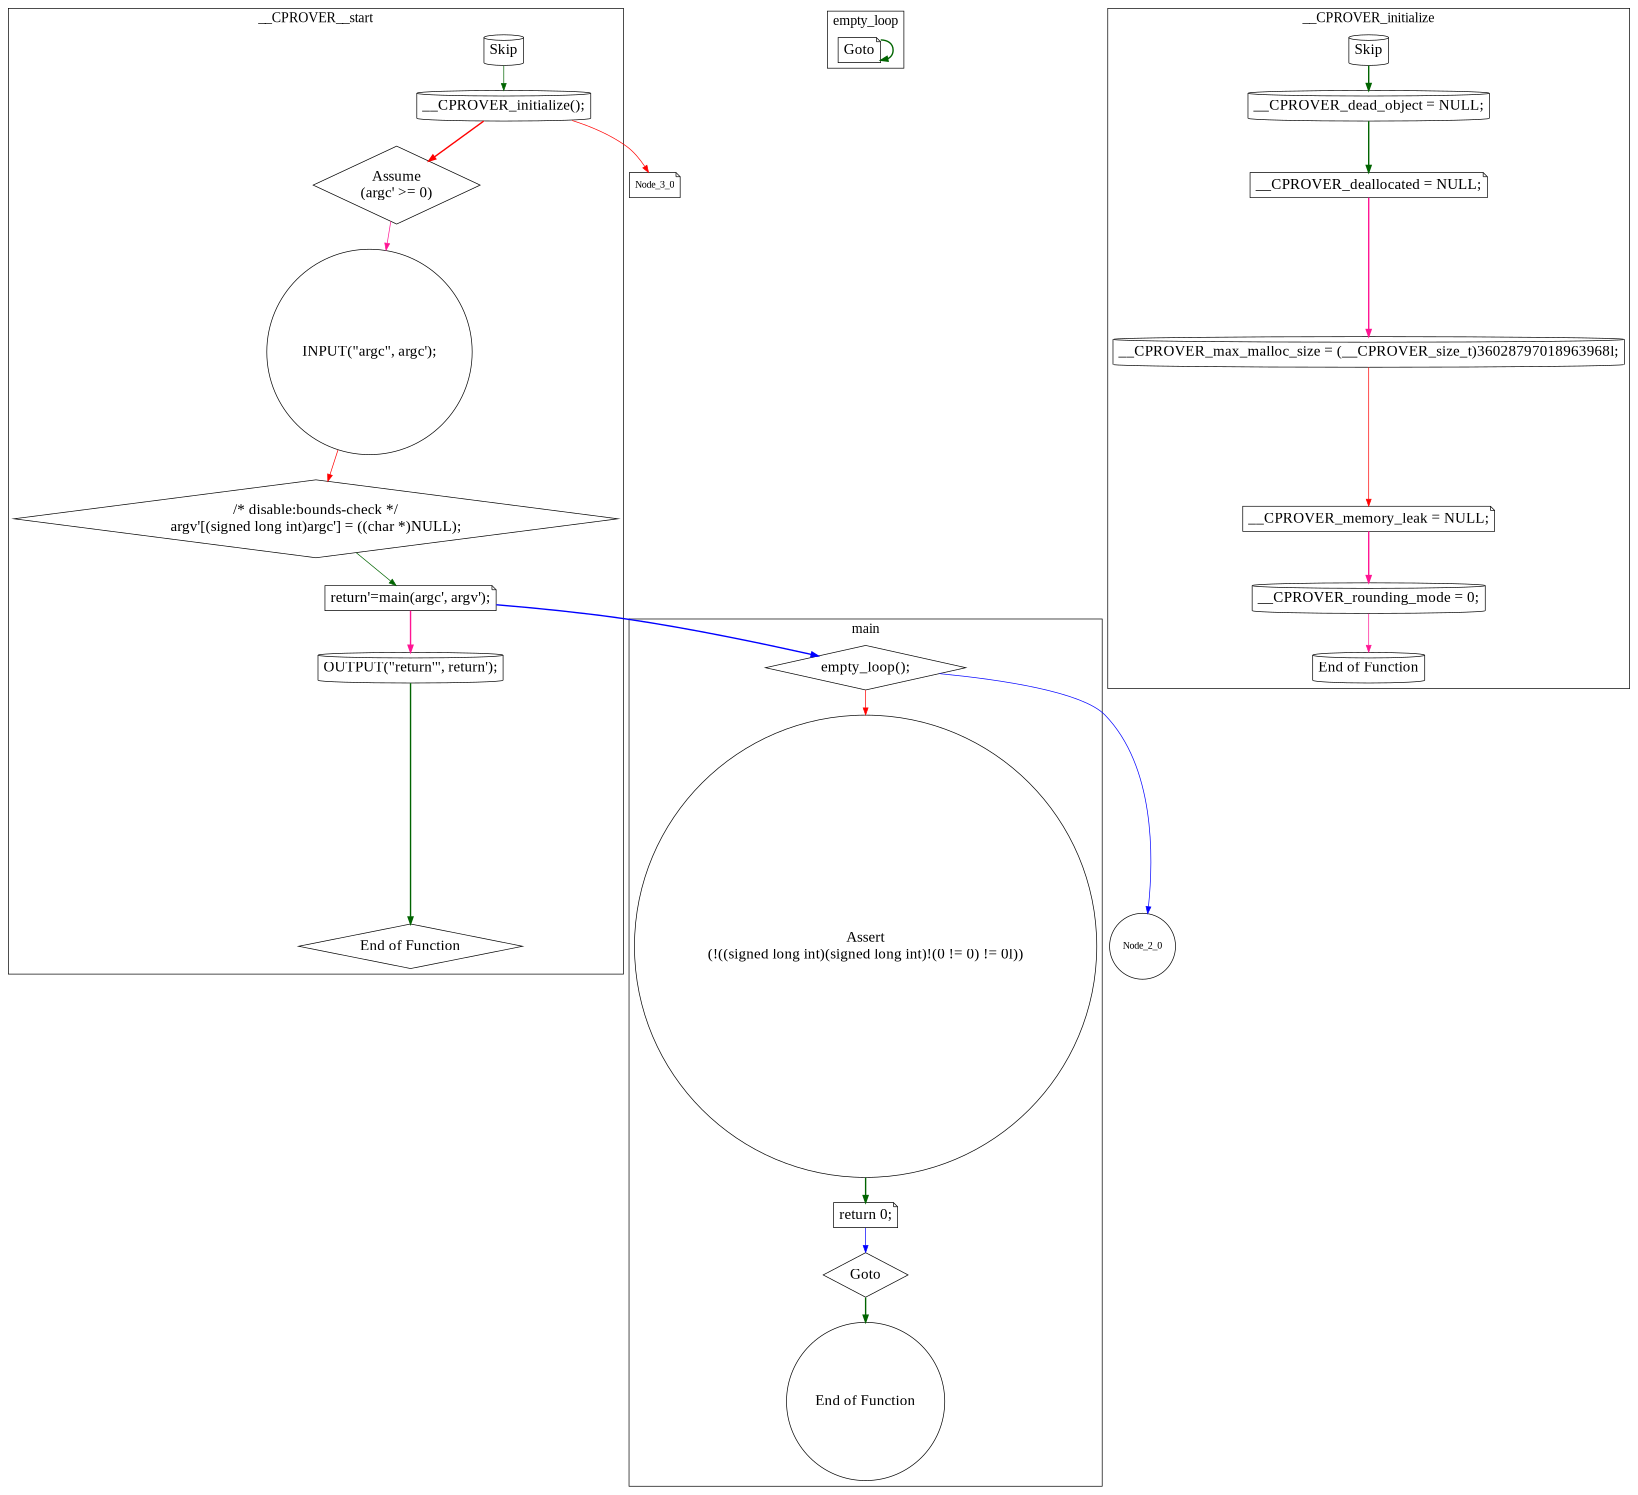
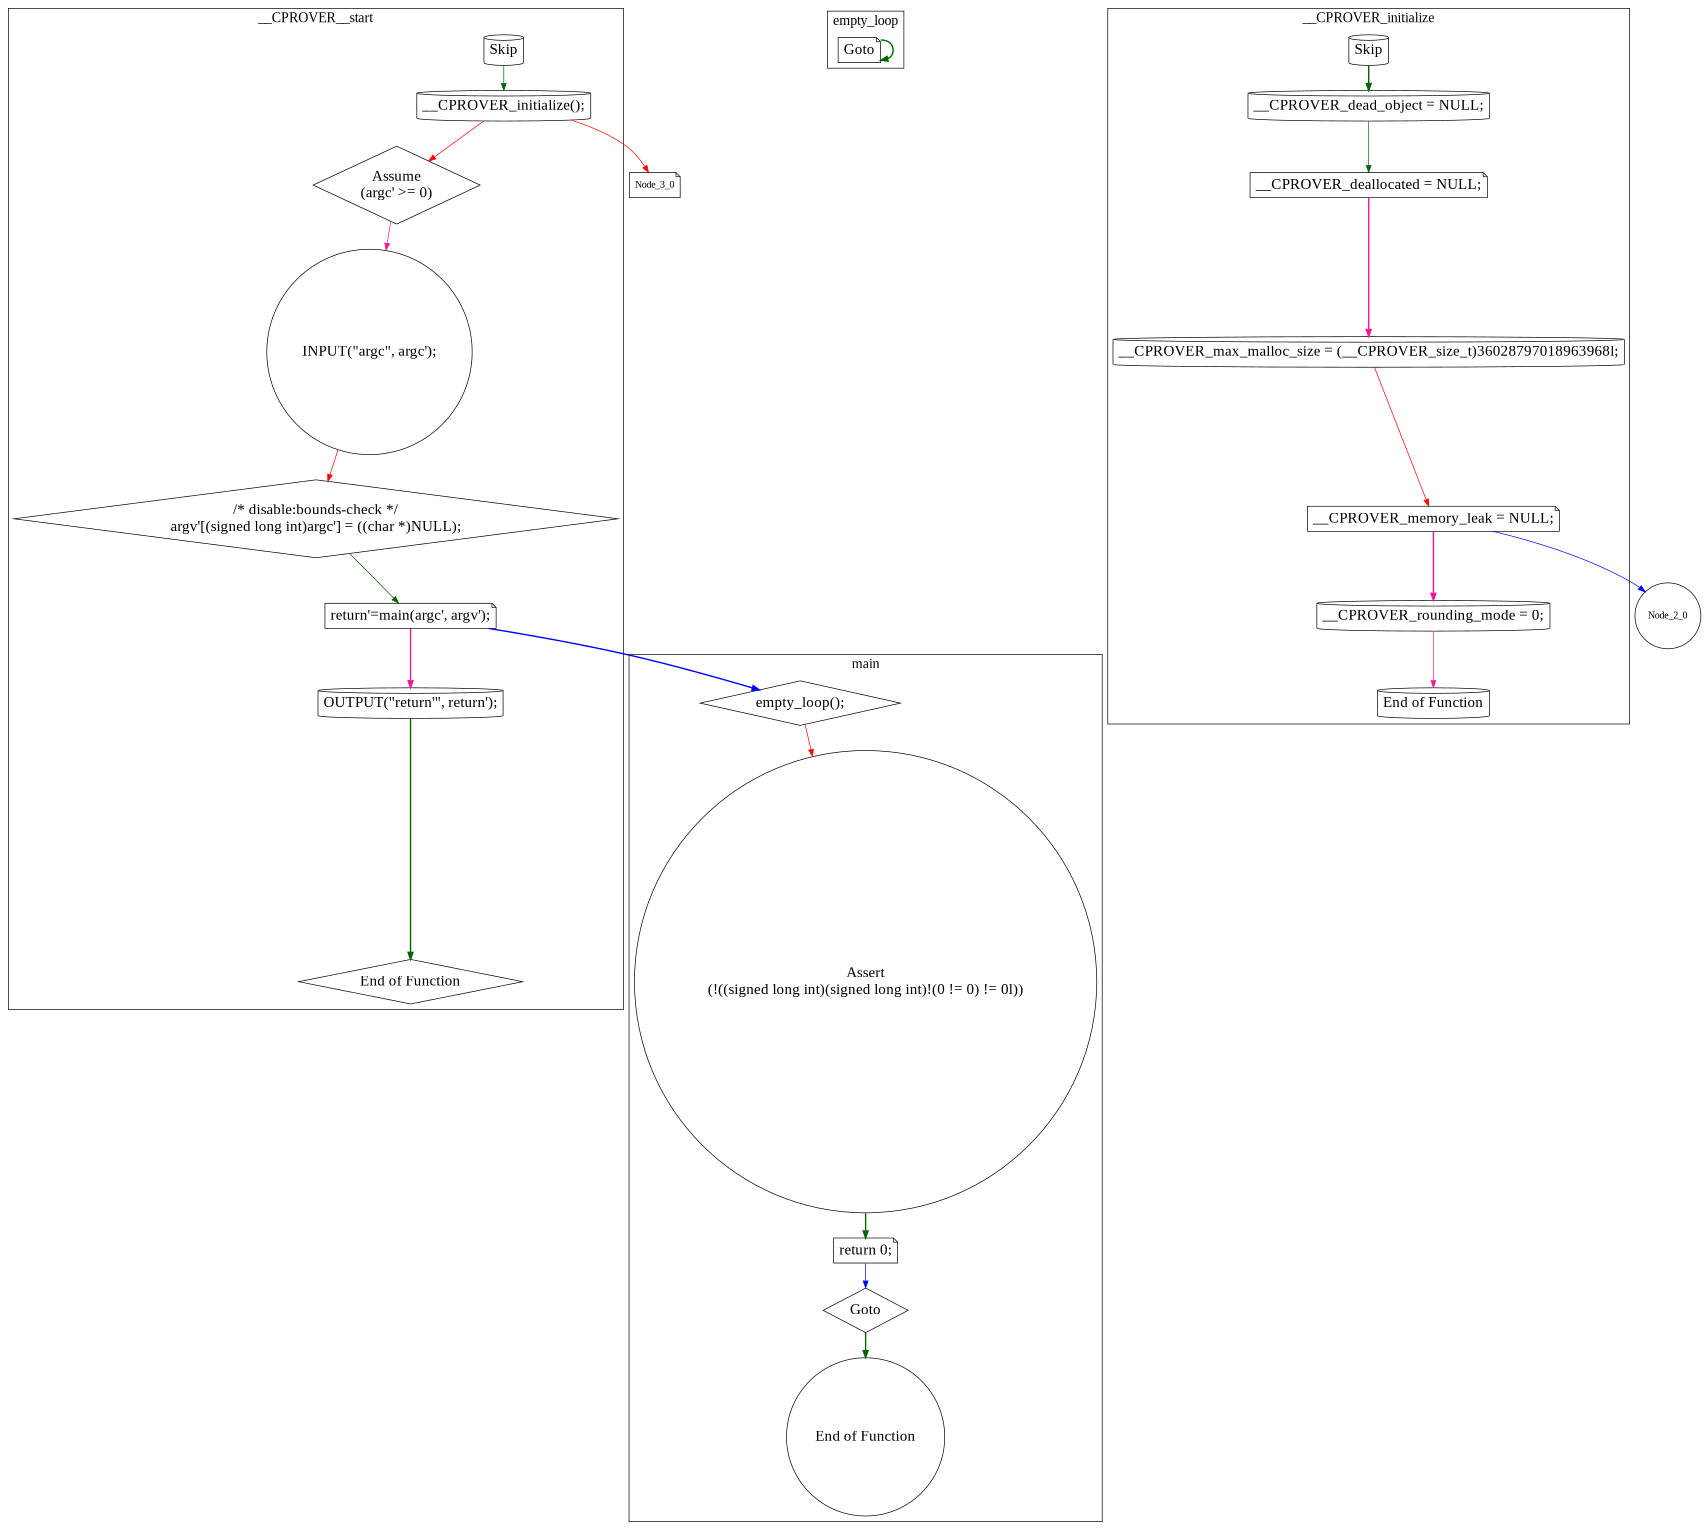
  digraph {
    color=black
    compound=true
    fontname="Liberation Serif"
    fontsize=20
    node [fontname="Liberation Serif" fontsize=22 shape=cylinder]
    edge [color=darkgreen fontname="Liberation Serif" style=solid]
    n1 [label="empty_loop();" shape=diamond]
    n2 [label="Assert\n(!((signed long int)(signed long int)!(0 != 0) != 0l))" shape=circle]
    n3 [label="return 0;" shape=note]
    n4 [label=Goto shape=diamond]
    n5 [label="End of Function" shape=circle]
    n6 [label=Skip]
    n7 [label="__CPROVER_initialize();"]
    n8 [label="Assume\n(argc' \>= 0)" shape=diamond]
    n9 [label="INPUT(\"argc\", argc');" shape=circle]
    n10 [label="/* disable:bounds-check */\nargv'[(signed long int)argc'] = ((char *)NULL);" shape=diamond]
    n11 [label="return'=main(argc', argv');" shape=note]
    n12 [label="OUTPUT(\"return'\", return');"]
    n13 [label="End of Function" shape=diamond]
    n14 [label=Goto shape=note]
    n15 [label=Skip]
    n16 [label="__CPROVER_dead_object = NULL;"]
    n17 [label="__CPROVER_deallocated = NULL;" shape=note]
    n18 [label="__CPROVER_max_malloc_size = (__CPROVER_size_t)36028797018963968l;"]
    n19 [label="__CPROVER_memory_leak = NULL;" shape=note]
    n20 [label="__CPROVER_rounding_mode = 0;"]
    n21 [label="End of Function"]
    Node_2_0 [shape=circle fontsize=""]
    Node_3_0 [shape=note fontsize=""]
    subgraph cluster_1 {
      label=main
      n1
      n2
      n3
      n4
      n5
    }
    subgraph cluster_2 {
      label=__CPROVER__start
      n6
      n7
      n8
      n9
      n10
      n11
      n12
      n13
    }
    subgraph cluster_3 {
      label=empty_loop
      n14
    }
    subgraph cluster_4 {
      label=__CPROVER_initialize
      n15
      n16
      n17
      n18
      n19
      n20
      n21
    }
    n1 -> n2 [color=red]
-   n1 -> Node_2_0 [color=blue]
+   n19 -> Node_2_0 [color=blue]
    n2 -> n3 [style=bold]
    n3 -> n4 [color=blue]
    n4 -> n5 [style=bold]
    n6 -> n7
-   n7 -> n8 [color=red style=bold]
+   n7 -> n8 [color=red]
    n7 -> Node_3_0 [color=red]
    n8 -> n9 [color=deeppink]
    n9 -> n10 [color=red]
    n10 -> n11
    n11 -> n1 [color=blue style=bold]
    n11 -> n12 [color=deeppink style=bold]
    n12 -> n13 [style=bold]
    n14 -> n14 [style=bold]
    n15 -> n16 [style=bold]
-   n16 -> n17 [style=bold]
+   n16 -> n17
    n17 -> n18 [color=deeppink style=bold]
    n18 -> n19 [color=red]
    n19 -> n20 [color=deeppink style=bold]
    n20 -> n21 [color=deeppink]
  }
